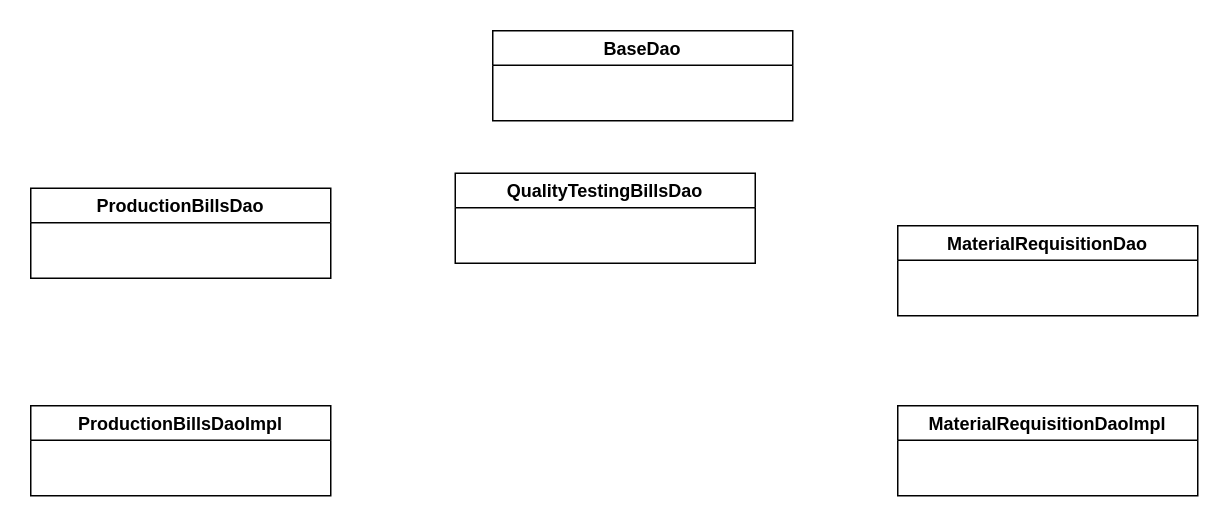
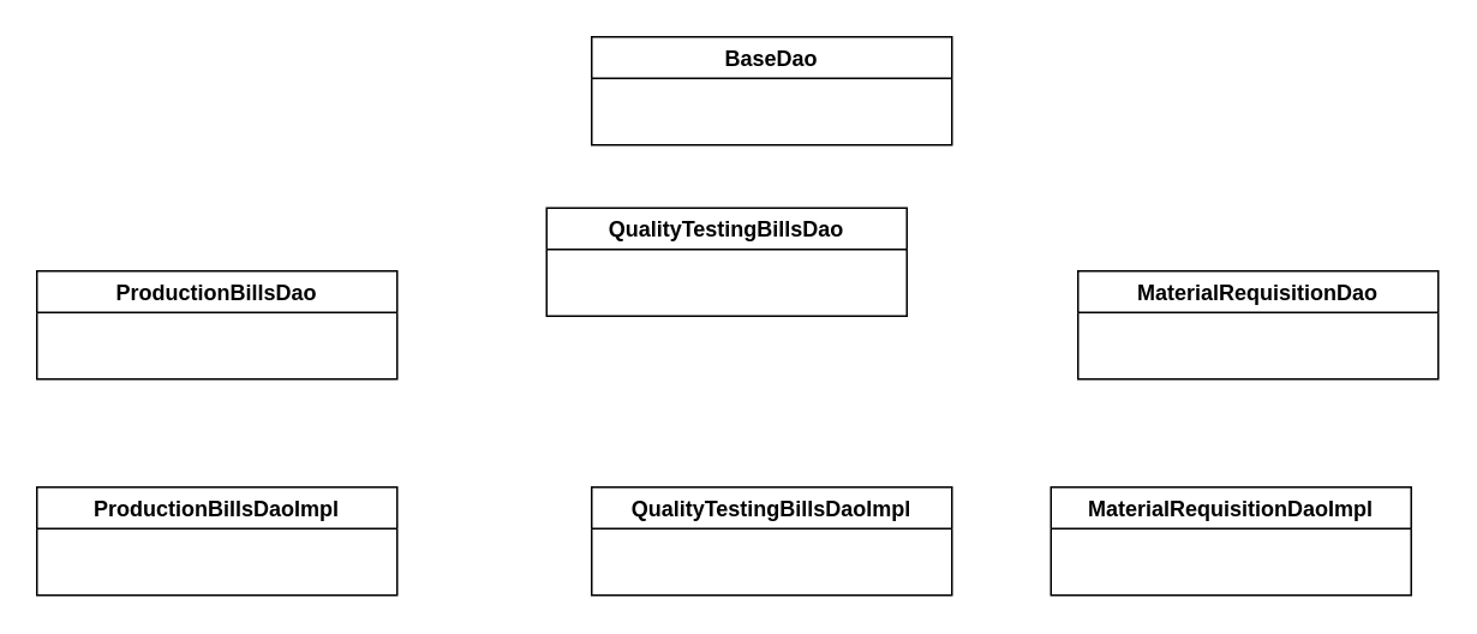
  <mxCell id="0" />
  <mxCell id="1" parent="0" />
  <mxCell id="2" value="BaseDao" style="swimlane;" vertex="1" parent="1"><mxGeometry x="328" y="20" width="200" height="60" as="geometry" /></mxCell>
- <mxCell id="3" value="ProductionBillsDao" style="swimlane;" vertex="1" parent="1"><mxGeometry x="20" y="125" width="200" height="60" as="geometry" /></mxCell>
+ <mxCell id="3" value="ProductionBillsDao" style="swimlane;" vertex="1" parent="1"><mxGeometry x="20" y="150" width="200" height="60" as="geometry" /></mxCell>
  <mxCell id="4" value="QualityTestingBillsDao" style="swimlane;" vertex="1" parent="1"><mxGeometry x="303" y="115" width="200" height="60" as="geometry" /></mxCell>
  <mxCell id="5" value="MaterialRequisitionDao" style="swimlane;" vertex="1" parent="1"><mxGeometry x="598" y="150" width="200" height="60" as="geometry" /></mxCell>
  <mxCell id="6" value="ProductionBillsDaoImpl" style="swimlane;" vertex="1" parent="1"><mxGeometry x="20" y="270" width="200" height="60" as="geometry" /></mxCell>
- <mxCell id="8" value="MaterialRequisitionDaoImpl" style="swimlane;" vertex="1" parent="1"><mxGeometry x="598" y="270" width="200" height="60" as="geometry" /></mxCell>
+ <mxCell id="7" value="QualityTestingBillsDaoImpl" style="swimlane;" vertex="1" parent="1"><mxGeometry x="328" y="270" width="200" height="60" as="geometry" /></mxCell>
+ <mxCell id="8" value="MaterialRequisitionDaoImpl" style="swimlane;" vertex="1" parent="1"><mxGeometry x="583" y="270" width="200" height="60" as="geometry" /></mxCell>
